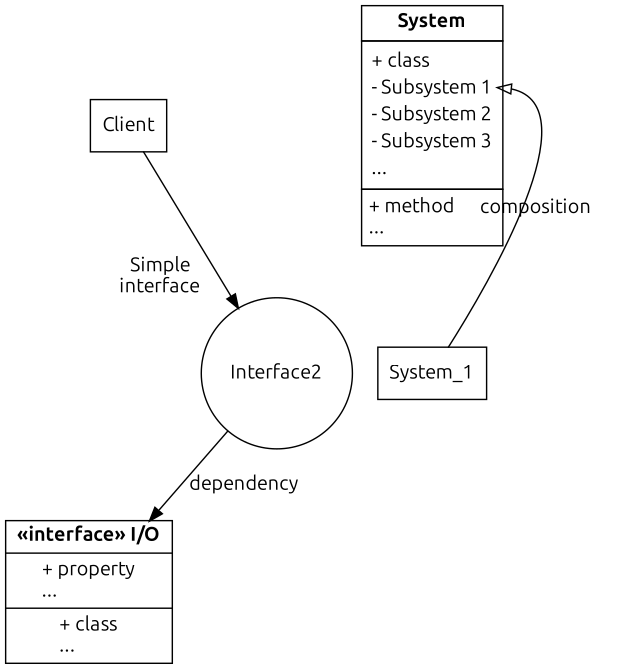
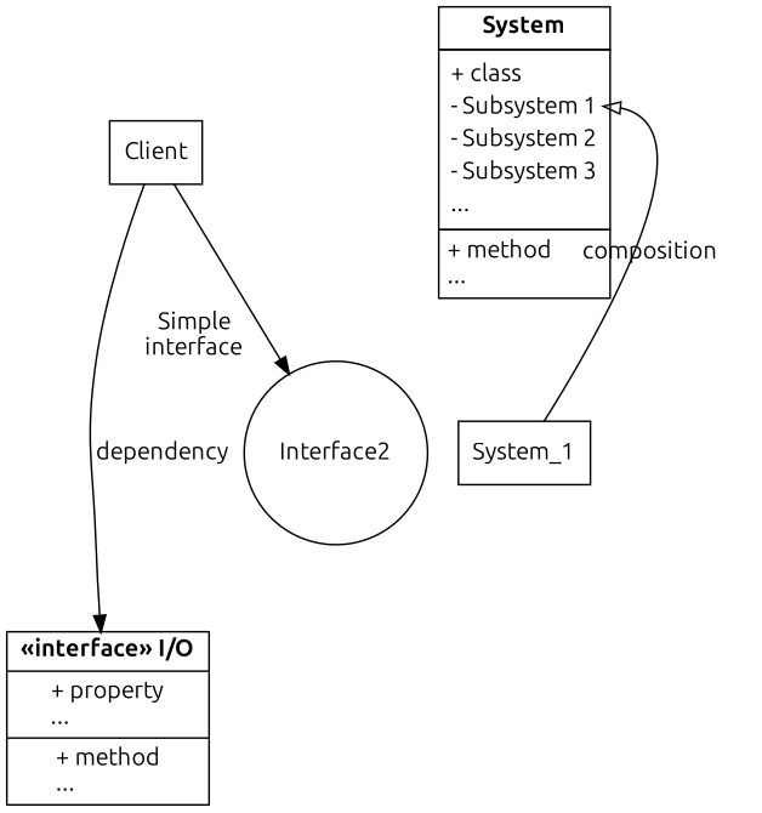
  digraph {
    fontname=Ubuntu
    node [fontname=Ubuntu shape=record]
    edge [fontname=Ubuntu]
-   n1 [label=<{<b>«interface» I/O</b> | + property<br align="left"/>...<br align="left"/>|+ class<br align="left"/>...<br align="left"/>}>]
+   n1 [label=<{<b>«interface» I/O</b> | + property<br align="left"/>...<br align="left"/>|+ method<br align="left"/>...<br align="left"/>}>]
    Client
    Interface2 [shape=circle xlabel="Simple\ninterface"]
    n4 [label=<<table border="0" cellborder="1" cellspacing="0" cellpadding="4"> 			<tr> <td> <b>System</b> </td> </tr> 			<tr> <td> 				<table border="0" cellborder="0" cellspacing="0" > 					<tr> <td align="left" >+ class</td> </tr> 					<tr> <td port="ss1" align="left" >- Subsystem 1</td> </tr> 					<tr> <td port="ss2" align="left" >- Subsystem 2</td> </tr> 					<tr> <td port="ss3" align="left" >- Subsystem 3</td> </tr> 					<tr> <td align="left">...</td> </tr> 				</table> 			</td> </tr> 			<tr> <td align="left">+ method<br/>...<br align="left"/></td> </tr> 		</table>> shape=plain]
    n5 [label=System_1]
-   Interface2 -> n1 [label=dependency]
+   Client -> n1 [label=dependency]
    Client -> Interface2
    n4 -> n5 [arrowtail=empty dir=back tailport=ss1 xlabel=composition]
  }
